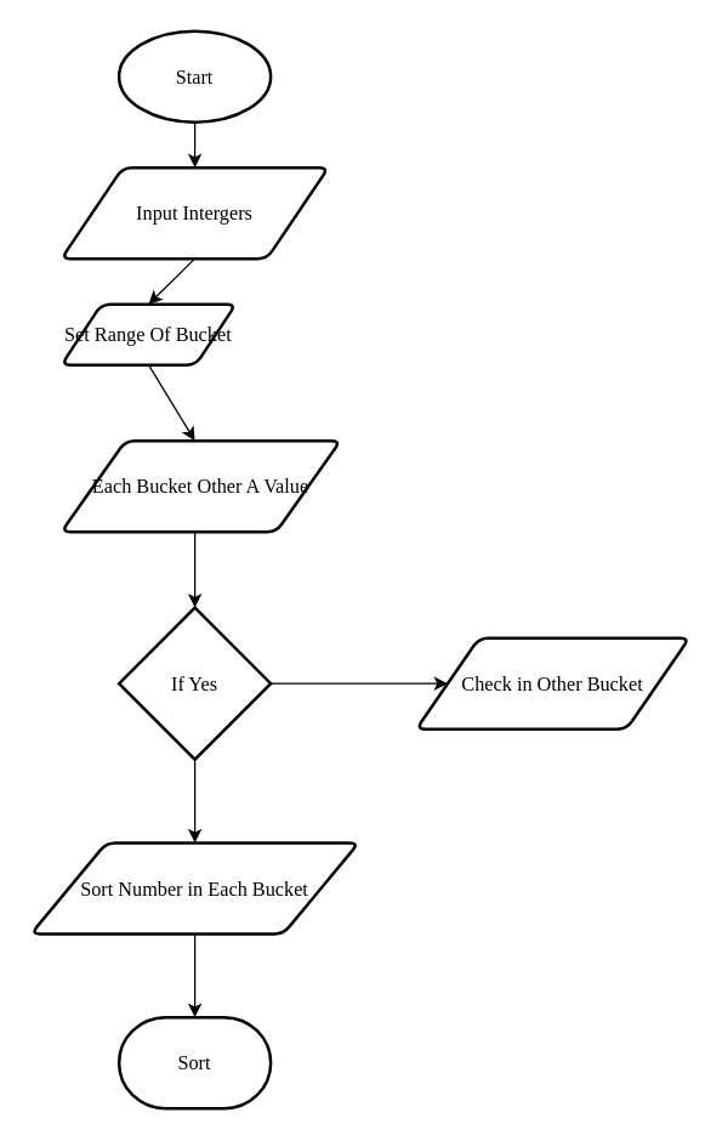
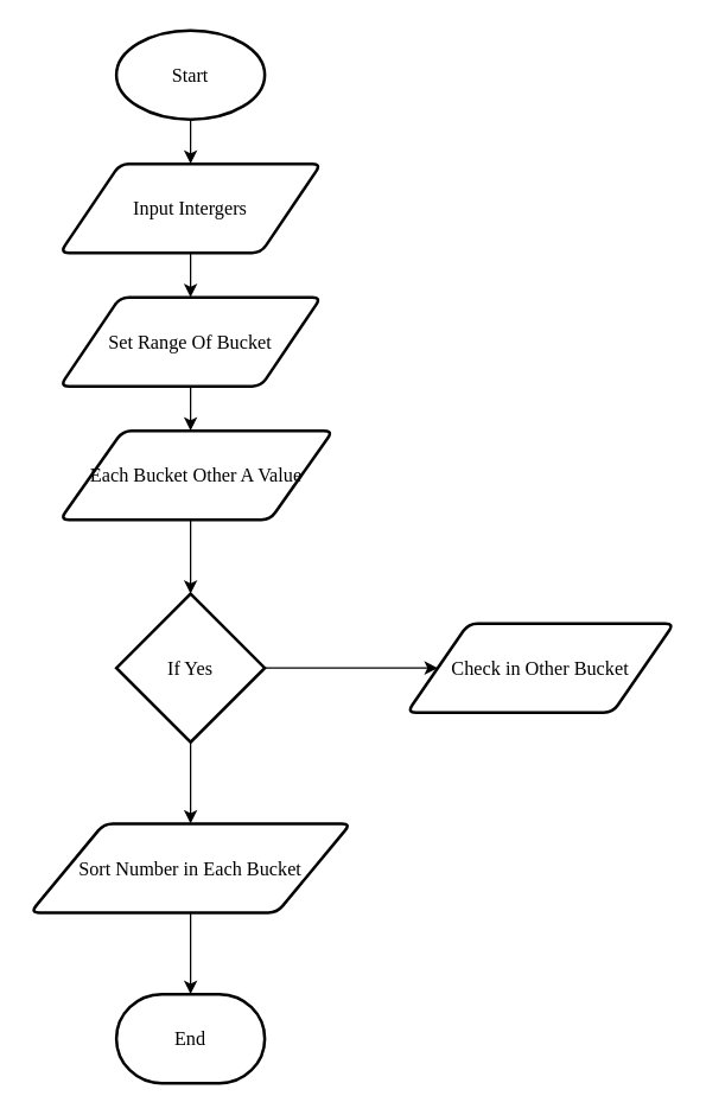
  <mxCell id="0" />
  <mxCell id="1" parent="0" />
  <mxCell id="2" value="" style="group" vertex="1" connectable="0" parent="1"><mxGeometry x="20" y="20" width="434" height="710" as="geometry" /></mxCell>
  <mxCell id="3" value="&lt;font style=&quot;font-size: 13px;&quot;&gt;Start&lt;/font&gt;" style="strokeWidth=2;html=1;shape=mxgraph.flowchart.start_1;whiteSpace=wrap;fontFamily=Times New Roman;fontStyle=0;fontSize=13;" vertex="1" parent="2"><mxGeometry x="58" width="100" height="60" as="geometry" /></mxCell>
  <mxCell id="4" value="Input Intergers" style="shape=parallelogram;html=1;strokeWidth=2;perimeter=parallelogramPerimeter;whiteSpace=wrap;rounded=1;arcSize=12;size=0.23;fontFamily=Times New Roman;fontStyle=0;fontSize=13;" vertex="1" parent="2"><mxGeometry x="20" y="90" width="176" height="60" as="geometry" /></mxCell>
- <mxCell id="5" value="Set Range Of Bucket" style="shape=parallelogram;html=1;strokeWidth=2;perimeter=parallelogramPerimeter;whiteSpace=wrap;rounded=1;arcSize=12;size=0.23;fontFamily=Times New Roman;fontStyle=0;fontSize=13;" vertex="1" parent="2"><mxGeometry x="20" y="180" width="115" height="40" as="geometry" /></mxCell>
+ <mxCell id="5" value="Set Range Of Bucket" style="shape=parallelogram;html=1;strokeWidth=2;perimeter=parallelogramPerimeter;whiteSpace=wrap;rounded=1;arcSize=12;size=0.23;fontFamily=Times New Roman;fontStyle=0;fontSize=13;" vertex="1" parent="2"><mxGeometry x="20" y="180" width="176" height="60" as="geometry" /></mxCell>
  <mxCell id="6" value="Each Bucket Other A Value" style="shape=parallelogram;html=1;strokeWidth=2;perimeter=parallelogramPerimeter;whiteSpace=wrap;rounded=1;arcSize=12;size=0.23;fontFamily=Times New Roman;fontStyle=0;fontSize=13;" vertex="1" parent="2"><mxGeometry x="20" y="270" width="184" height="60" as="geometry" /></mxCell>
  <mxCell id="7" value="If Yes" style="strokeWidth=2;html=1;shape=mxgraph.flowchart.decision;whiteSpace=wrap;fontFamily=Times New Roman;fontStyle=0;fontSize=13;" vertex="1" parent="2"><mxGeometry x="58" y="380" width="100" height="100" as="geometry" /></mxCell>
  <mxCell id="8" value="Check in Other Bucket" style="shape=parallelogram;html=1;strokeWidth=2;perimeter=parallelogramPerimeter;whiteSpace=wrap;rounded=1;arcSize=12;size=0.23;fontFamily=Times New Roman;fontSize=13;" vertex="1" parent="2"><mxGeometry x="254" y="400" width="180" height="60" as="geometry" /></mxCell>
  <mxCell id="9" value="Sort Number in Each Bucket" style="shape=parallelogram;html=1;strokeWidth=2;perimeter=parallelogramPerimeter;whiteSpace=wrap;rounded=1;arcSize=12;size=0.23;fontFamily=Times New Roman;fontStyle=0;fontSize=13;" vertex="1" parent="2"><mxGeometry y="535" width="216" height="60" as="geometry" /></mxCell>
- <mxCell id="10" value="Sort" style="strokeWidth=2;html=1;shape=mxgraph.flowchart.terminator;whiteSpace=wrap;fontFamily=Times New Roman;fontStyle=0;fontSize=13;" vertex="1" parent="2"><mxGeometry x="58" y="650" width="100" height="60" as="geometry" /></mxCell>
+ <mxCell id="10" value="End" style="strokeWidth=2;html=1;shape=mxgraph.flowchart.terminator;whiteSpace=wrap;fontFamily=Times New Roman;fontStyle=0;fontSize=13;" vertex="1" parent="2"><mxGeometry x="58" y="650" width="100" height="60" as="geometry" /></mxCell>
  <mxCell id="11" value="" style="endArrow=classic;html=1;fontFamily=Times New Roman;fontSize=13;exitX=0.5;exitY=1;exitDx=0;exitDy=0;exitPerimeter=0;entryX=0.5;entryY=0;entryDx=0;entryDy=0;" edge="1" parent="2" source="3" target="4"><mxGeometry width="50" height="50" relative="1" as="geometry"><mxPoint x="84" y="200" as="sourcePoint" /><mxPoint x="134" y="150" as="targetPoint" /></mxGeometry></mxCell>
  <mxCell id="12" value="" style="endArrow=classic;html=1;fontFamily=Times New Roman;fontSize=13;exitX=0.5;exitY=1;exitDx=0;exitDy=0;entryX=0.5;entryY=0;entryDx=0;entryDy=0;" edge="1" parent="2" source="4" target="5"><mxGeometry width="50" height="50" relative="1" as="geometry"><mxPoint x="84" y="200" as="sourcePoint" /><mxPoint x="134" y="150" as="targetPoint" /></mxGeometry></mxCell>
  <mxCell id="13" value="" style="endArrow=classic;html=1;fontFamily=Times New Roman;fontSize=13;exitX=0.5;exitY=1;exitDx=0;exitDy=0;" edge="1" parent="2" source="5"><mxGeometry width="50" height="50" relative="1" as="geometry"><mxPoint x="84" y="350" as="sourcePoint" /><mxPoint x="108" y="270" as="targetPoint" /></mxGeometry></mxCell>
  <mxCell id="14" value="" style="endArrow=classic;html=1;fontFamily=Times New Roman;fontSize=13;entryX=0.5;entryY=0;entryDx=0;entryDy=0;entryPerimeter=0;" edge="1" parent="2" target="7"><mxGeometry width="50" height="50" relative="1" as="geometry"><mxPoint x="108" y="330" as="sourcePoint" /><mxPoint x="134" y="300" as="targetPoint" /></mxGeometry></mxCell>
  <mxCell id="15" value="" style="endArrow=classic;html=1;fontFamily=Times New Roman;fontSize=13;exitX=1;exitY=0.5;exitDx=0;exitDy=0;exitPerimeter=0;entryX=0;entryY=0.5;entryDx=0;entryDy=0;" edge="1" parent="2" source="7" target="8"><mxGeometry width="50" height="50" relative="1" as="geometry"><mxPoint x="84" y="350" as="sourcePoint" /><mxPoint x="134" y="300" as="targetPoint" /></mxGeometry></mxCell>
  <mxCell id="16" value="" style="endArrow=classic;html=1;fontFamily=Times New Roman;fontSize=13;exitX=0.5;exitY=1;exitDx=0;exitDy=0;exitPerimeter=0;entryX=0.5;entryY=0;entryDx=0;entryDy=0;" edge="1" parent="2" source="7" target="9"><mxGeometry width="50" height="50" relative="1" as="geometry"><mxPoint x="84" y="500" as="sourcePoint" /><mxPoint x="114" y="530" as="targetPoint" /></mxGeometry></mxCell>
  <mxCell id="17" value="" style="endArrow=classic;html=1;fontFamily=Times New Roman;fontSize=13;exitX=0.5;exitY=1;exitDx=0;exitDy=0;entryX=0.5;entryY=0;entryDx=0;entryDy=0;entryPerimeter=0;" edge="1" parent="2" source="9" target="10"><mxGeometry width="50" height="50" relative="1" as="geometry"><mxPoint x="84" y="760" as="sourcePoint" /><mxPoint x="134" y="710" as="targetPoint" /></mxGeometry></mxCell>
